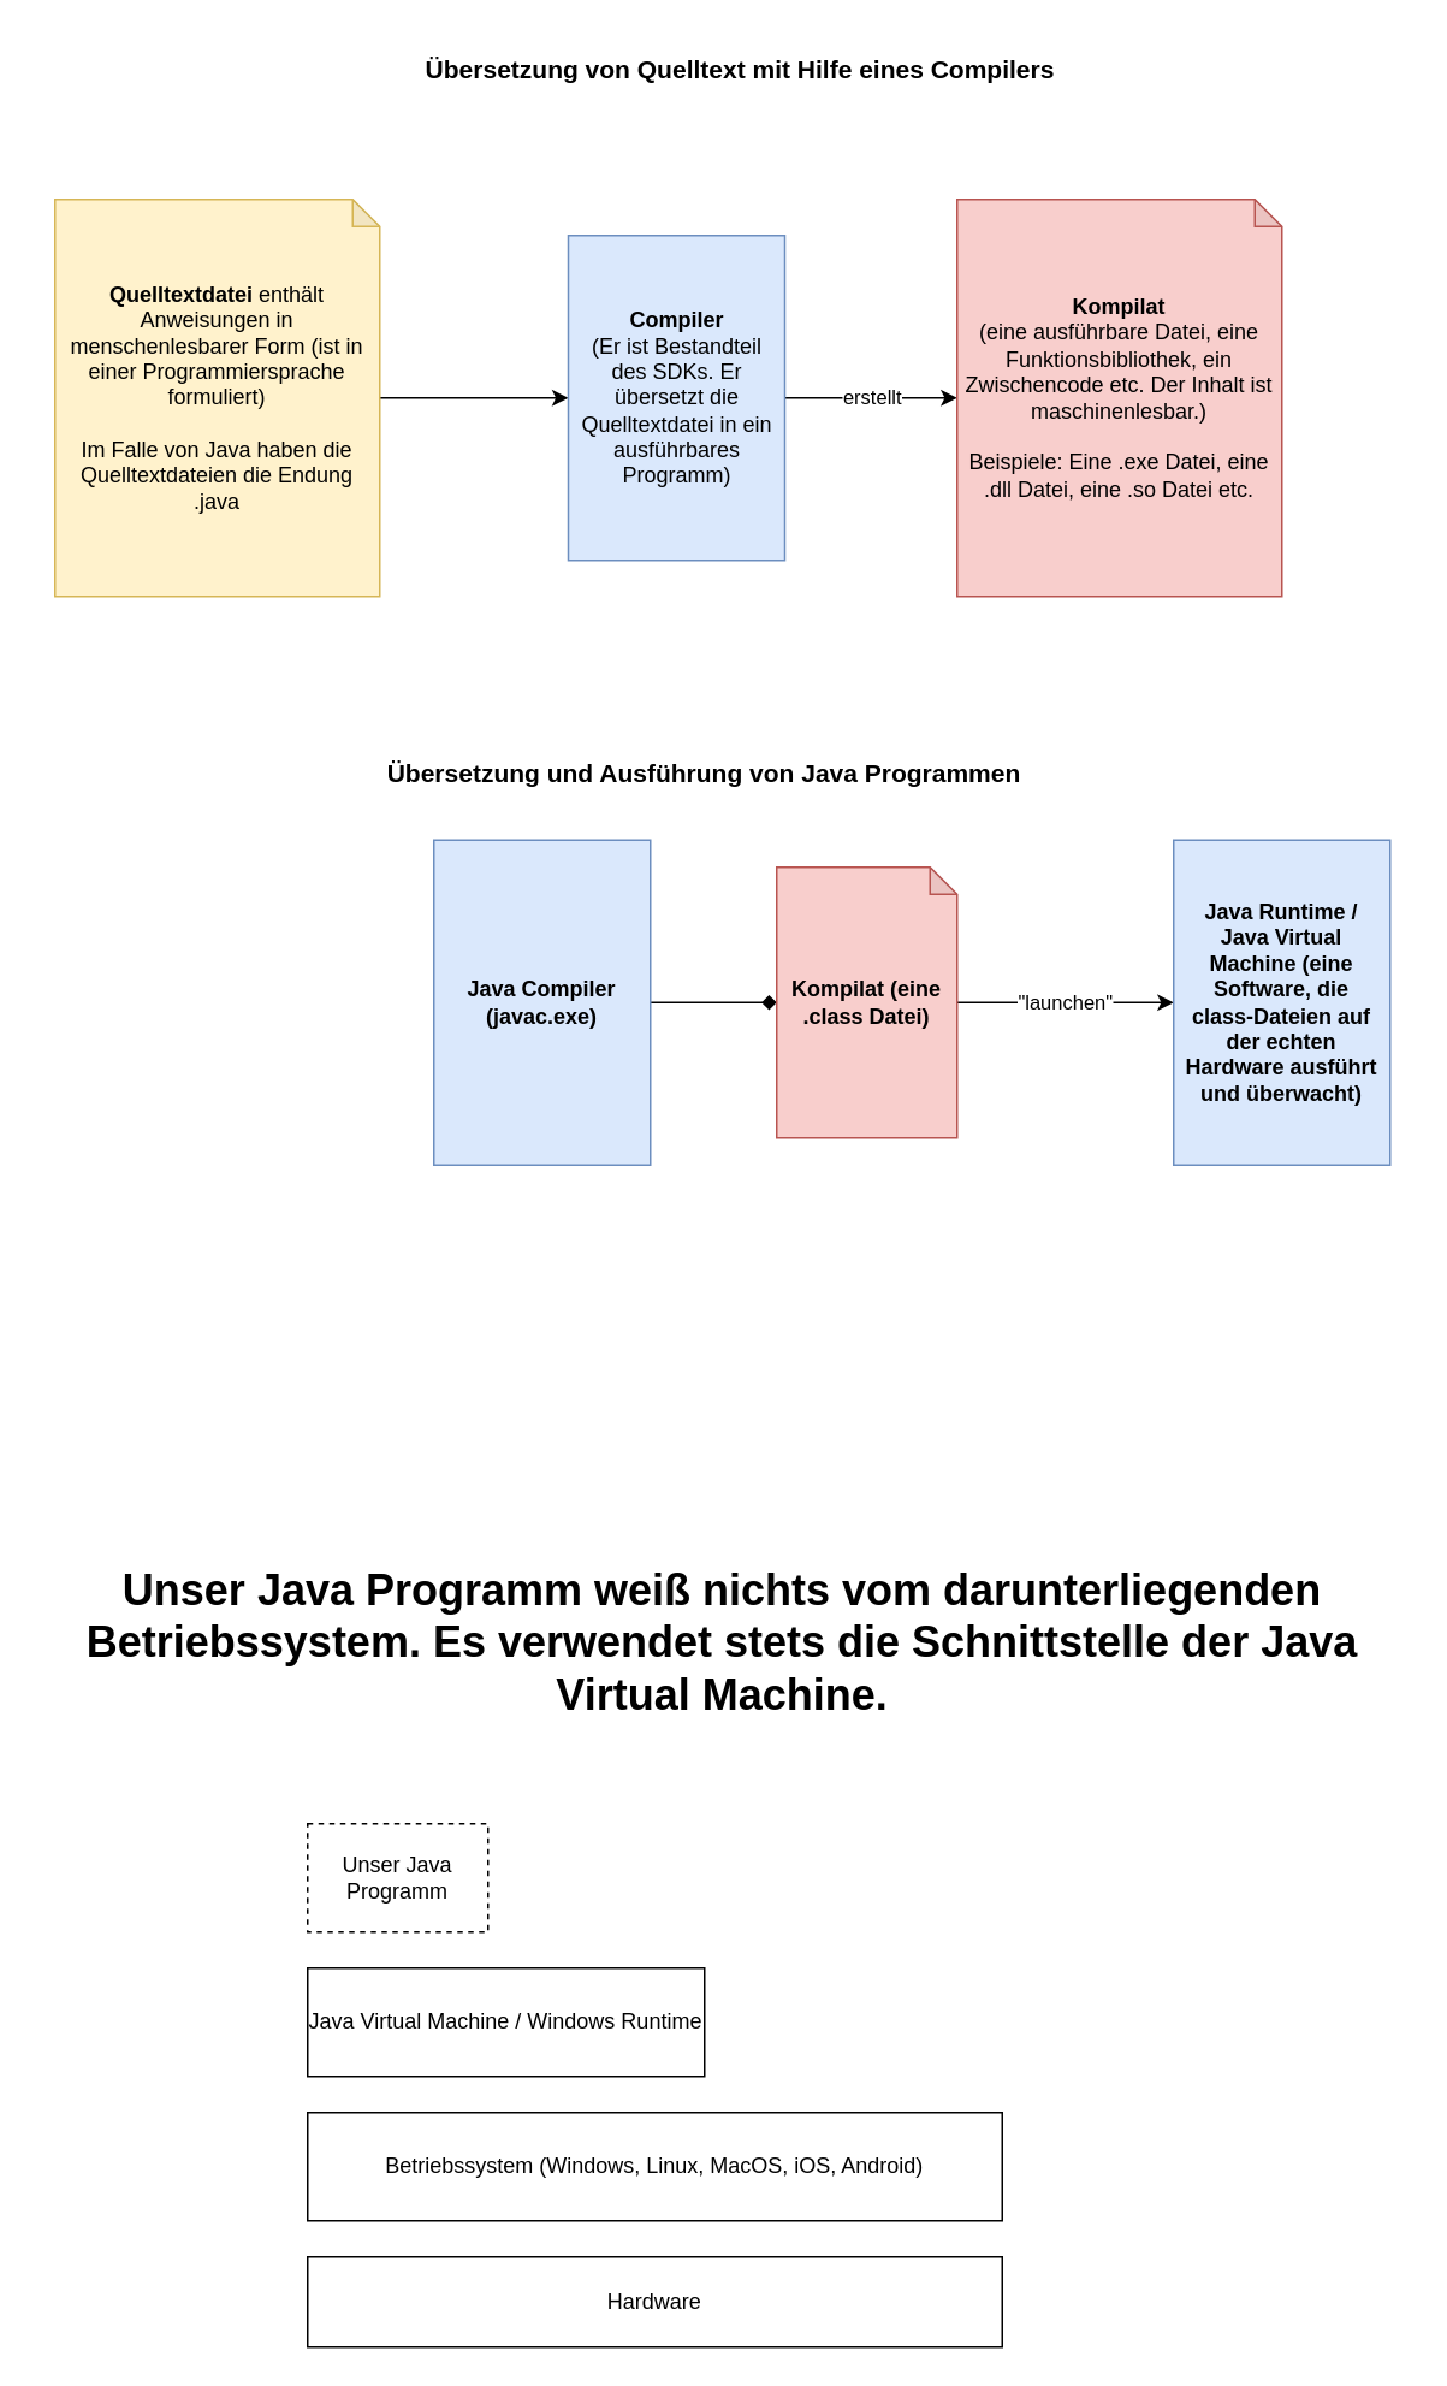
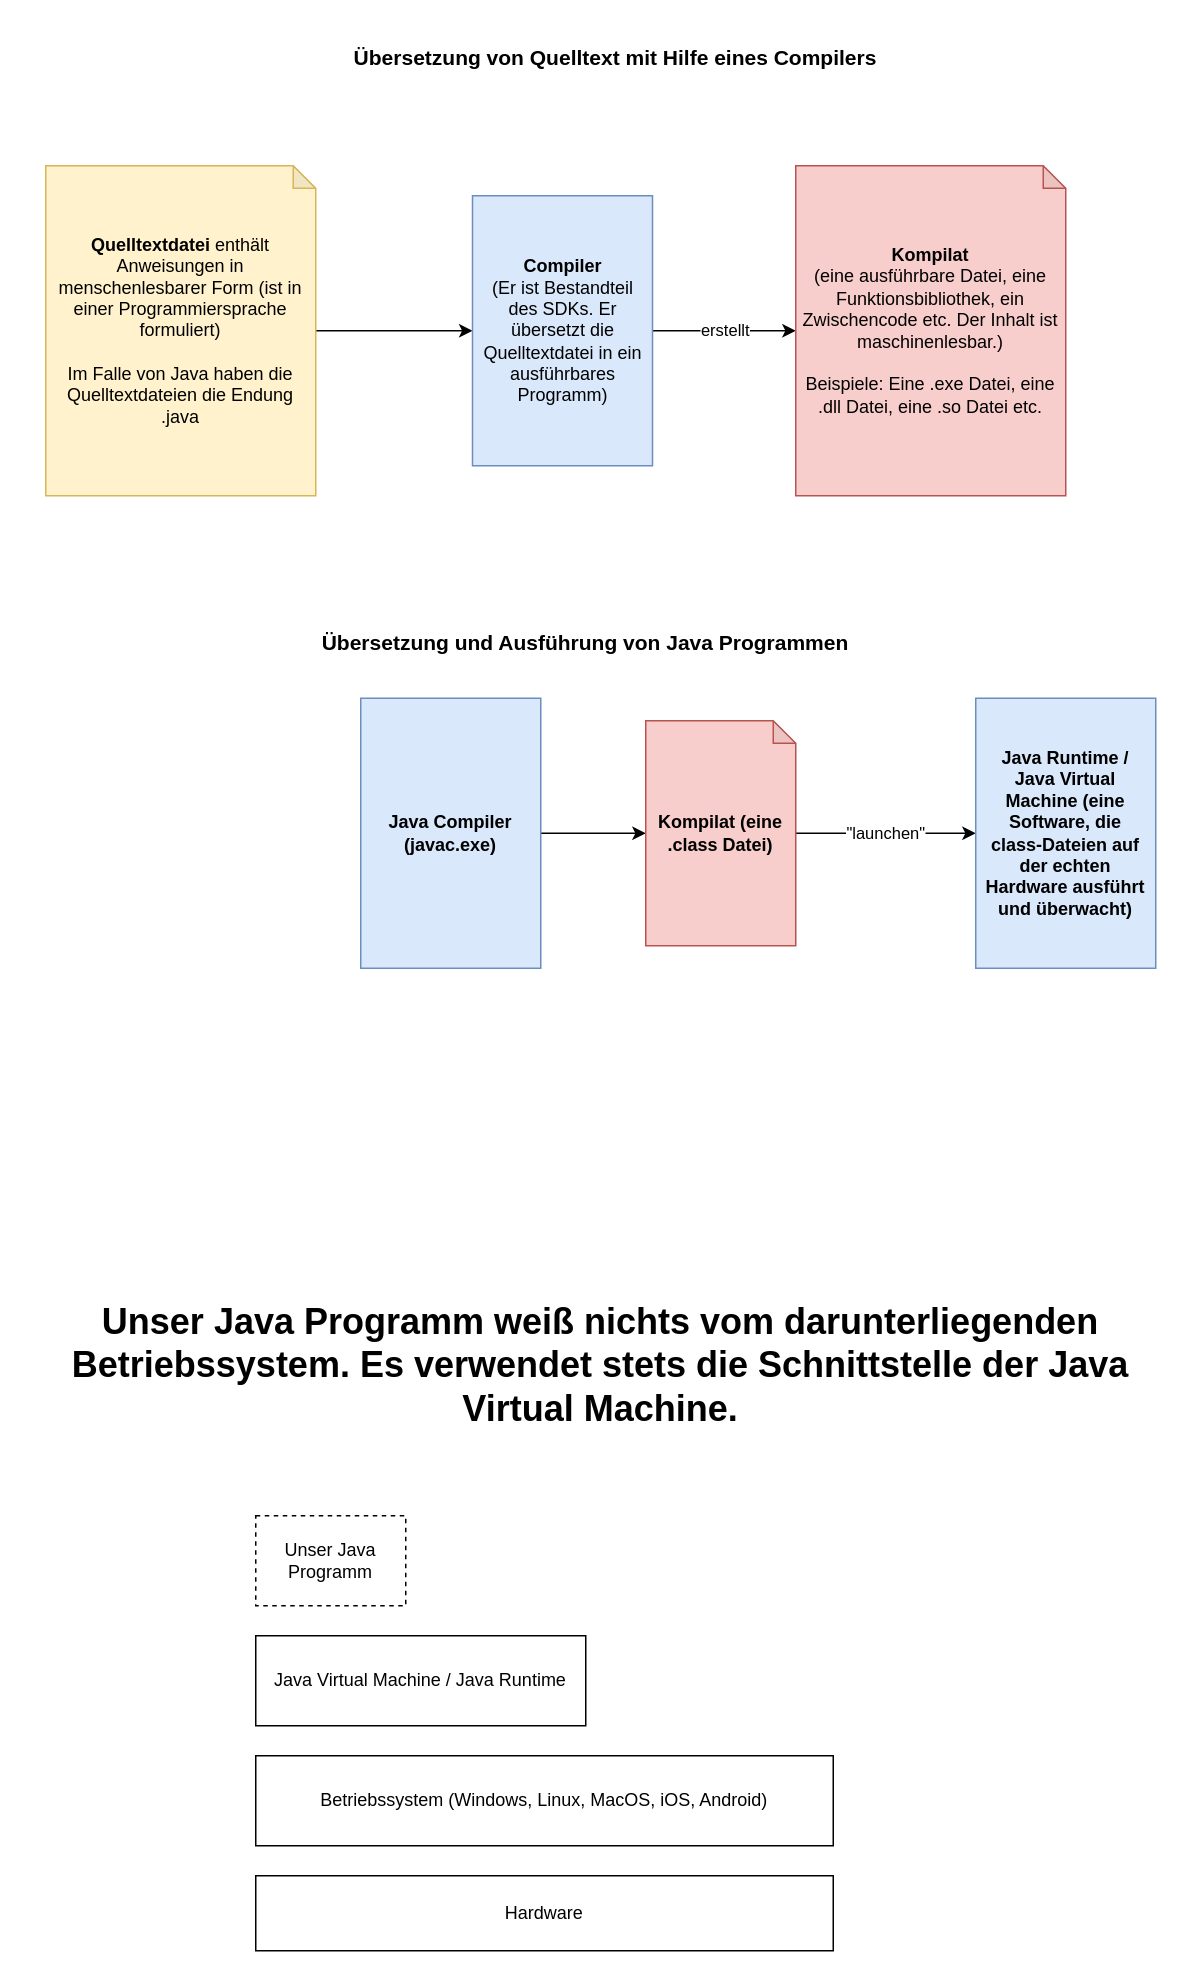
  <mxCell id="0" />
  <mxCell id="1" parent="0" />
  <mxCell id="2" style="edgeStyle=orthogonalEdgeStyle;rounded=0;orthogonalLoop=1;jettySize=auto;html=1;" edge="1" parent="1" source="3" target="5"><mxGeometry relative="1" as="geometry" /></mxCell>
  <mxCell id="3" value="&lt;b&gt;Quelltextdatei &lt;/b&gt;enthält Anweisungen in menschenlesbarer Form (ist in einer Programmiersprache formuliert)&lt;div&gt;&lt;br&gt;&lt;/div&gt;&lt;div&gt;Im Falle von Java haben die Quelltextdateien die Endung .java&lt;/div&gt;" style="shape=note;whiteSpace=wrap;html=1;backgroundOutline=1;darkOpacity=0.05;size=15;fillColor=#fff2cc;strokeColor=#d6b656;" vertex="1" parent="1"><mxGeometry x="30" y="110" width="180" height="220" as="geometry" /></mxCell>
  <mxCell id="4" value="erstellt" style="edgeStyle=orthogonalEdgeStyle;rounded=0;orthogonalLoop=1;jettySize=auto;html=1;" edge="1" parent="1" source="5" target="6"><mxGeometry relative="1" as="geometry" /></mxCell>
  <mxCell id="5" value="&lt;b&gt;Compiler&lt;/b&gt;&lt;div&gt;(Er ist Bestandteil des SDKs. Er übersetzt die Quelltextdatei in ein ausführbares Programm)&lt;/div&gt;" style="rounded=0;whiteSpace=wrap;html=1;spacing=5;fillColor=#dae8fc;strokeColor=#6c8ebf;" vertex="1" parent="1"><mxGeometry x="314.5" y="130" width="120" height="180" as="geometry" /></mxCell>
  <mxCell id="6" value="&lt;b&gt;Kompilat&lt;/b&gt;&lt;div&gt;(eine ausführbare Datei, eine Funktionsbibliothek, ein Zwischencode etc. Der Inhalt ist maschinenlesbar.)&lt;/div&gt;&lt;div&gt;&lt;br&gt;&lt;/div&gt;&lt;div&gt;Beispiele: Eine .exe Datei, eine .dll Datei, eine .so Datei etc.&lt;/div&gt;" style="shape=note;whiteSpace=wrap;html=1;backgroundOutline=1;darkOpacity=0.05;size=15;fillColor=#f8cecc;strokeColor=#b85450;" vertex="1" parent="1"><mxGeometry x="530" y="110" width="180" height="220" as="geometry" /></mxCell>
  <mxCell id="7" value="&lt;h1&gt;&lt;font style=&quot;font-size: 14px;&quot;&gt;Übersetzung von Quelltext mit Hilfe eines Compilers&lt;/font&gt;&lt;/h1&gt;" style="text;html=1;align=center;verticalAlign=middle;whiteSpace=wrap;rounded=0;" vertex="1" parent="1"><mxGeometry x="220" y="20" width="380" height="30" as="geometry" /></mxCell>
  <mxCell id="8" value="&lt;h1&gt;&lt;font style=&quot;font-size: 14px;&quot;&gt;Übersetzung und Ausführung von Java Programmen&lt;/font&gt;&lt;/h1&gt;" style="text;html=1;align=center;verticalAlign=middle;whiteSpace=wrap;rounded=0;" vertex="1" parent="1"><mxGeometry x="200" y="410" width="380" height="30" as="geometry" /></mxCell>
- <mxCell id="9" style="edgeStyle=orthogonalEdgeStyle;rounded=0;orthogonalLoop=1;jettySize=auto;html=1;endArrow=diamond;" edge="1" parent="1" source="10" target="12"><mxGeometry relative="1" as="geometry" /></mxCell>
+ <mxCell id="9" style="edgeStyle=orthogonalEdgeStyle;rounded=0;orthogonalLoop=1;jettySize=auto;html=1;" edge="1" parent="1" source="10" target="12"><mxGeometry relative="1" as="geometry" /></mxCell>
  <mxCell id="10" value="&lt;b&gt;Java Compiler (javac.exe)&lt;/b&gt;" style="rounded=0;whiteSpace=wrap;html=1;spacing=5;fillColor=#dae8fc;strokeColor=#6c8ebf;" vertex="1" parent="1"><mxGeometry x="240" y="465" width="120" height="180" as="geometry" /></mxCell>
  <mxCell id="11" value="&quot;launchen&quot;" style="edgeStyle=orthogonalEdgeStyle;rounded=0;orthogonalLoop=1;jettySize=auto;html=1;" edge="1" parent="1" source="12" target="13"><mxGeometry relative="1" as="geometry" /></mxCell>
  <mxCell id="12" value="&lt;b&gt;Kompilat (eine .class Datei)&lt;/b&gt;" style="shape=note;whiteSpace=wrap;html=1;backgroundOutline=1;darkOpacity=0.05;size=15;fillColor=#f8cecc;strokeColor=#b85450;" vertex="1" parent="1"><mxGeometry x="430" y="480" width="100" height="150" as="geometry" /></mxCell>
  <mxCell id="13" value="&lt;b&gt;Java Runtime / Java Virtual Machine (eine Software, die class-Dateien auf der echten Hardware ausführt und überwacht)&lt;/b&gt;" style="rounded=0;whiteSpace=wrap;html=1;spacing=5;fillColor=#dae8fc;strokeColor=#6c8ebf;" vertex="1" parent="1"><mxGeometry x="650" y="465" width="120" height="180" as="geometry" /></mxCell>
  <mxCell id="14" value="Hardware" style="rounded=0;whiteSpace=wrap;html=1;" vertex="1" parent="1"><mxGeometry x="170" y="1250" width="385" height="50" as="geometry" /></mxCell>
  <mxCell id="15" value="Betriebssystem (Windows, Linux, MacOS, iOS, Android)" style="rounded=0;whiteSpace=wrap;html=1;" vertex="1" parent="1"><mxGeometry x="170" y="1170" width="385" height="60" as="geometry" /></mxCell>
- <mxCell id="16" value="Java Virtual Machine / Windows Runtime" style="rounded=0;whiteSpace=wrap;html=1;" vertex="1" parent="1"><mxGeometry x="170" y="1090" width="220" height="60" as="geometry" /></mxCell>
+ <mxCell id="16" value="Java Virtual Machine / Java Runtime" style="rounded=0;whiteSpace=wrap;html=1;" vertex="1" parent="1"><mxGeometry x="170" y="1090" width="220" height="60" as="geometry" /></mxCell>
  <mxCell id="17" value="Unser Java Programm" style="rounded=0;whiteSpace=wrap;html=1;dashed=1;" vertex="1" parent="1"><mxGeometry x="170" y="1010" width="100" height="60" as="geometry" /></mxCell>
  <mxCell id="18" value="&lt;h1&gt;Unser Java Programm weiß nichts vom darunterliegenden Betriebssystem. Es verwendet stets die Schnittstelle der Java Virtual Machine.&lt;/h1&gt;" style="text;html=1;align=center;verticalAlign=middle;whiteSpace=wrap;rounded=0;fontStyle=0" vertex="1" parent="1"><mxGeometry x="20" y="870" width="760" height="80" as="geometry" /></mxCell>
